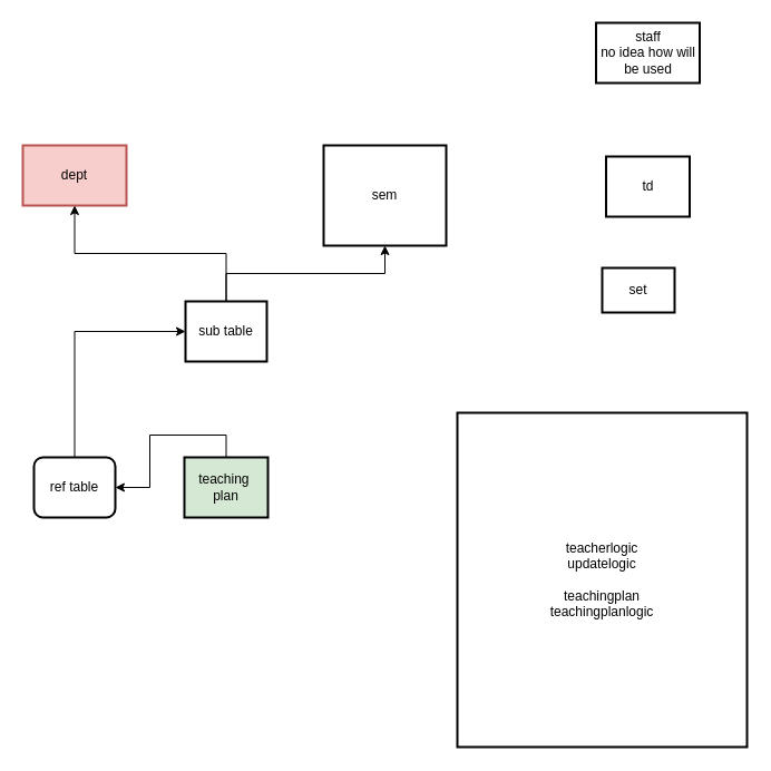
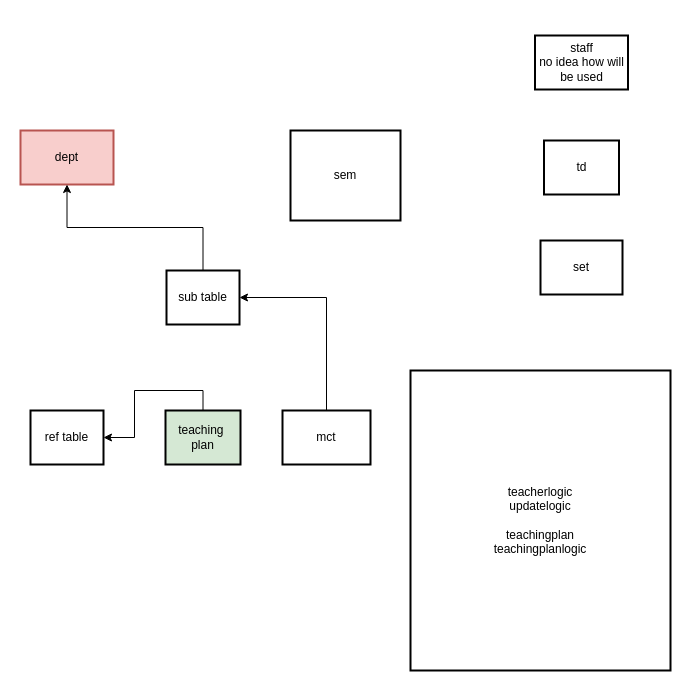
  <mxCell id="0" />
  <mxCell id="1" parent="0" />
  <mxCell id="2" value="dept" style="whiteSpace=wrap;strokeWidth=2;fillColor=#f8cecc;strokeColor=#b85450;" parent="1" vertex="1"><mxGeometry x="20" y="130" width="93" height="54" as="geometry" /></mxCell>
- <mxCell id="5" style="edgeStyle=orthogonalEdgeStyle;rounded=0;orthogonalLoop=1;jettySize=auto;html=1;exitX=0.5;exitY=0;exitDx=0;exitDy=0;entryX=0;entryY=0.5;entryDx=0;entryDy=0;" parent="1" source="6" target="12" edge="1"><mxGeometry relative="1" as="geometry" /></mxCell>
- <mxCell id="6" value="ref table" style="whiteSpace=wrap;strokeWidth=2;rounded=1;" parent="1" vertex="1"><mxGeometry x="30" y="410" width="73" height="54" as="geometry" /></mxCell>
+ <mxCell id="3" style="edgeStyle=orthogonalEdgeStyle;rounded=0;orthogonalLoop=1;jettySize=auto;html=1;exitX=0.5;exitY=0;exitDx=0;exitDy=0;entryX=1;entryY=0.5;entryDx=0;entryDy=0;" parent="1" source="4" target="12" edge="1"><mxGeometry relative="1" as="geometry" /></mxCell>
+ <mxCell id="4" value="mct" style="whiteSpace=wrap;strokeWidth=2;" parent="1" vertex="1"><mxGeometry x="282" y="410" width="88" height="54" as="geometry" /></mxCell>
+ <mxCell id="6" value="ref table" style="whiteSpace=wrap;strokeWidth=2;" parent="1" vertex="1"><mxGeometry x="30" y="410" width="73" height="54" as="geometry" /></mxCell>
  <mxCell id="7" value="sem" style="whiteSpace=wrap;strokeWidth=2;" parent="1" vertex="1"><mxGeometry x="290" y="130" width="110" height="90" as="geometry" /></mxCell>
- <mxCell id="8" value="set" style="whiteSpace=wrap;strokeWidth=2;" parent="1" vertex="1"><mxGeometry x="540" y="240" width="65" height="40" as="geometry" /></mxCell>
- <mxCell id="9" value="staff&#10;no idea how will be used" style="whiteSpace=wrap;strokeWidth=2;" parent="1" vertex="1"><mxGeometry x="534.5" y="20" width="93" height="54" as="geometry" /></mxCell>
+ <mxCell id="8" value="set" style="whiteSpace=wrap;strokeWidth=2;" parent="1" vertex="1"><mxGeometry x="540" y="240" width="82" height="54" as="geometry" /></mxCell>
+ <mxCell id="9" value="staff&#10;no idea how will be used" style="whiteSpace=wrap;strokeWidth=2;" parent="1" vertex="1"><mxGeometry x="534.5" y="35" width="93" height="54" as="geometry" /></mxCell>
  <mxCell id="10" style="edgeStyle=orthogonalEdgeStyle;rounded=0;orthogonalLoop=1;jettySize=auto;html=1;exitX=0.5;exitY=0;exitDx=0;exitDy=0;entryX=0.5;entryY=1;entryDx=0;entryDy=0;" parent="1" source="12" target="2" edge="1"><mxGeometry relative="1" as="geometry" /></mxCell>
- <mxCell id="11" style="edgeStyle=orthogonalEdgeStyle;rounded=0;orthogonalLoop=1;jettySize=auto;html=1;exitX=0.5;exitY=0;exitDx=0;exitDy=0;entryX=0.5;entryY=1;entryDx=0;entryDy=0;" parent="1" source="12" target="7" edge="1"><mxGeometry relative="1" as="geometry" /></mxCell>
  <mxCell id="12" value="sub table" style="whiteSpace=wrap;strokeWidth=2;" parent="1" vertex="1"><mxGeometry x="166" y="270" width="73" height="54" as="geometry" /></mxCell>
  <mxCell id="13" value="td" style="whiteSpace=wrap;strokeWidth=2;" parent="1" vertex="1"><mxGeometry x="543.5" y="140" width="75" height="54" as="geometry" /></mxCell>
  <mxCell id="14" style="edgeStyle=orthogonalEdgeStyle;rounded=0;orthogonalLoop=1;jettySize=auto;html=1;exitX=0.5;exitY=0;exitDx=0;exitDy=0;" parent="1" source="15" target="6" edge="1"><mxGeometry relative="1" as="geometry" /></mxCell>
  <mxCell id="15" value="teaching &#10;plan" style="whiteSpace=wrap;strokeWidth=2;fillColor=#d5e8d4;" parent="1" vertex="1"><mxGeometry x="165" y="410" width="75" height="54" as="geometry" /></mxCell>
  <mxCell id="16" value="teacherlogic&#10;updatelogic&#10;&#10;teachingplan&#10;teachingplanlogic" style="whiteSpace=wrap;strokeWidth=2;" vertex="1" parent="1"><mxGeometry x="410" y="370" width="260" height="300" as="geometry" /></mxCell>
